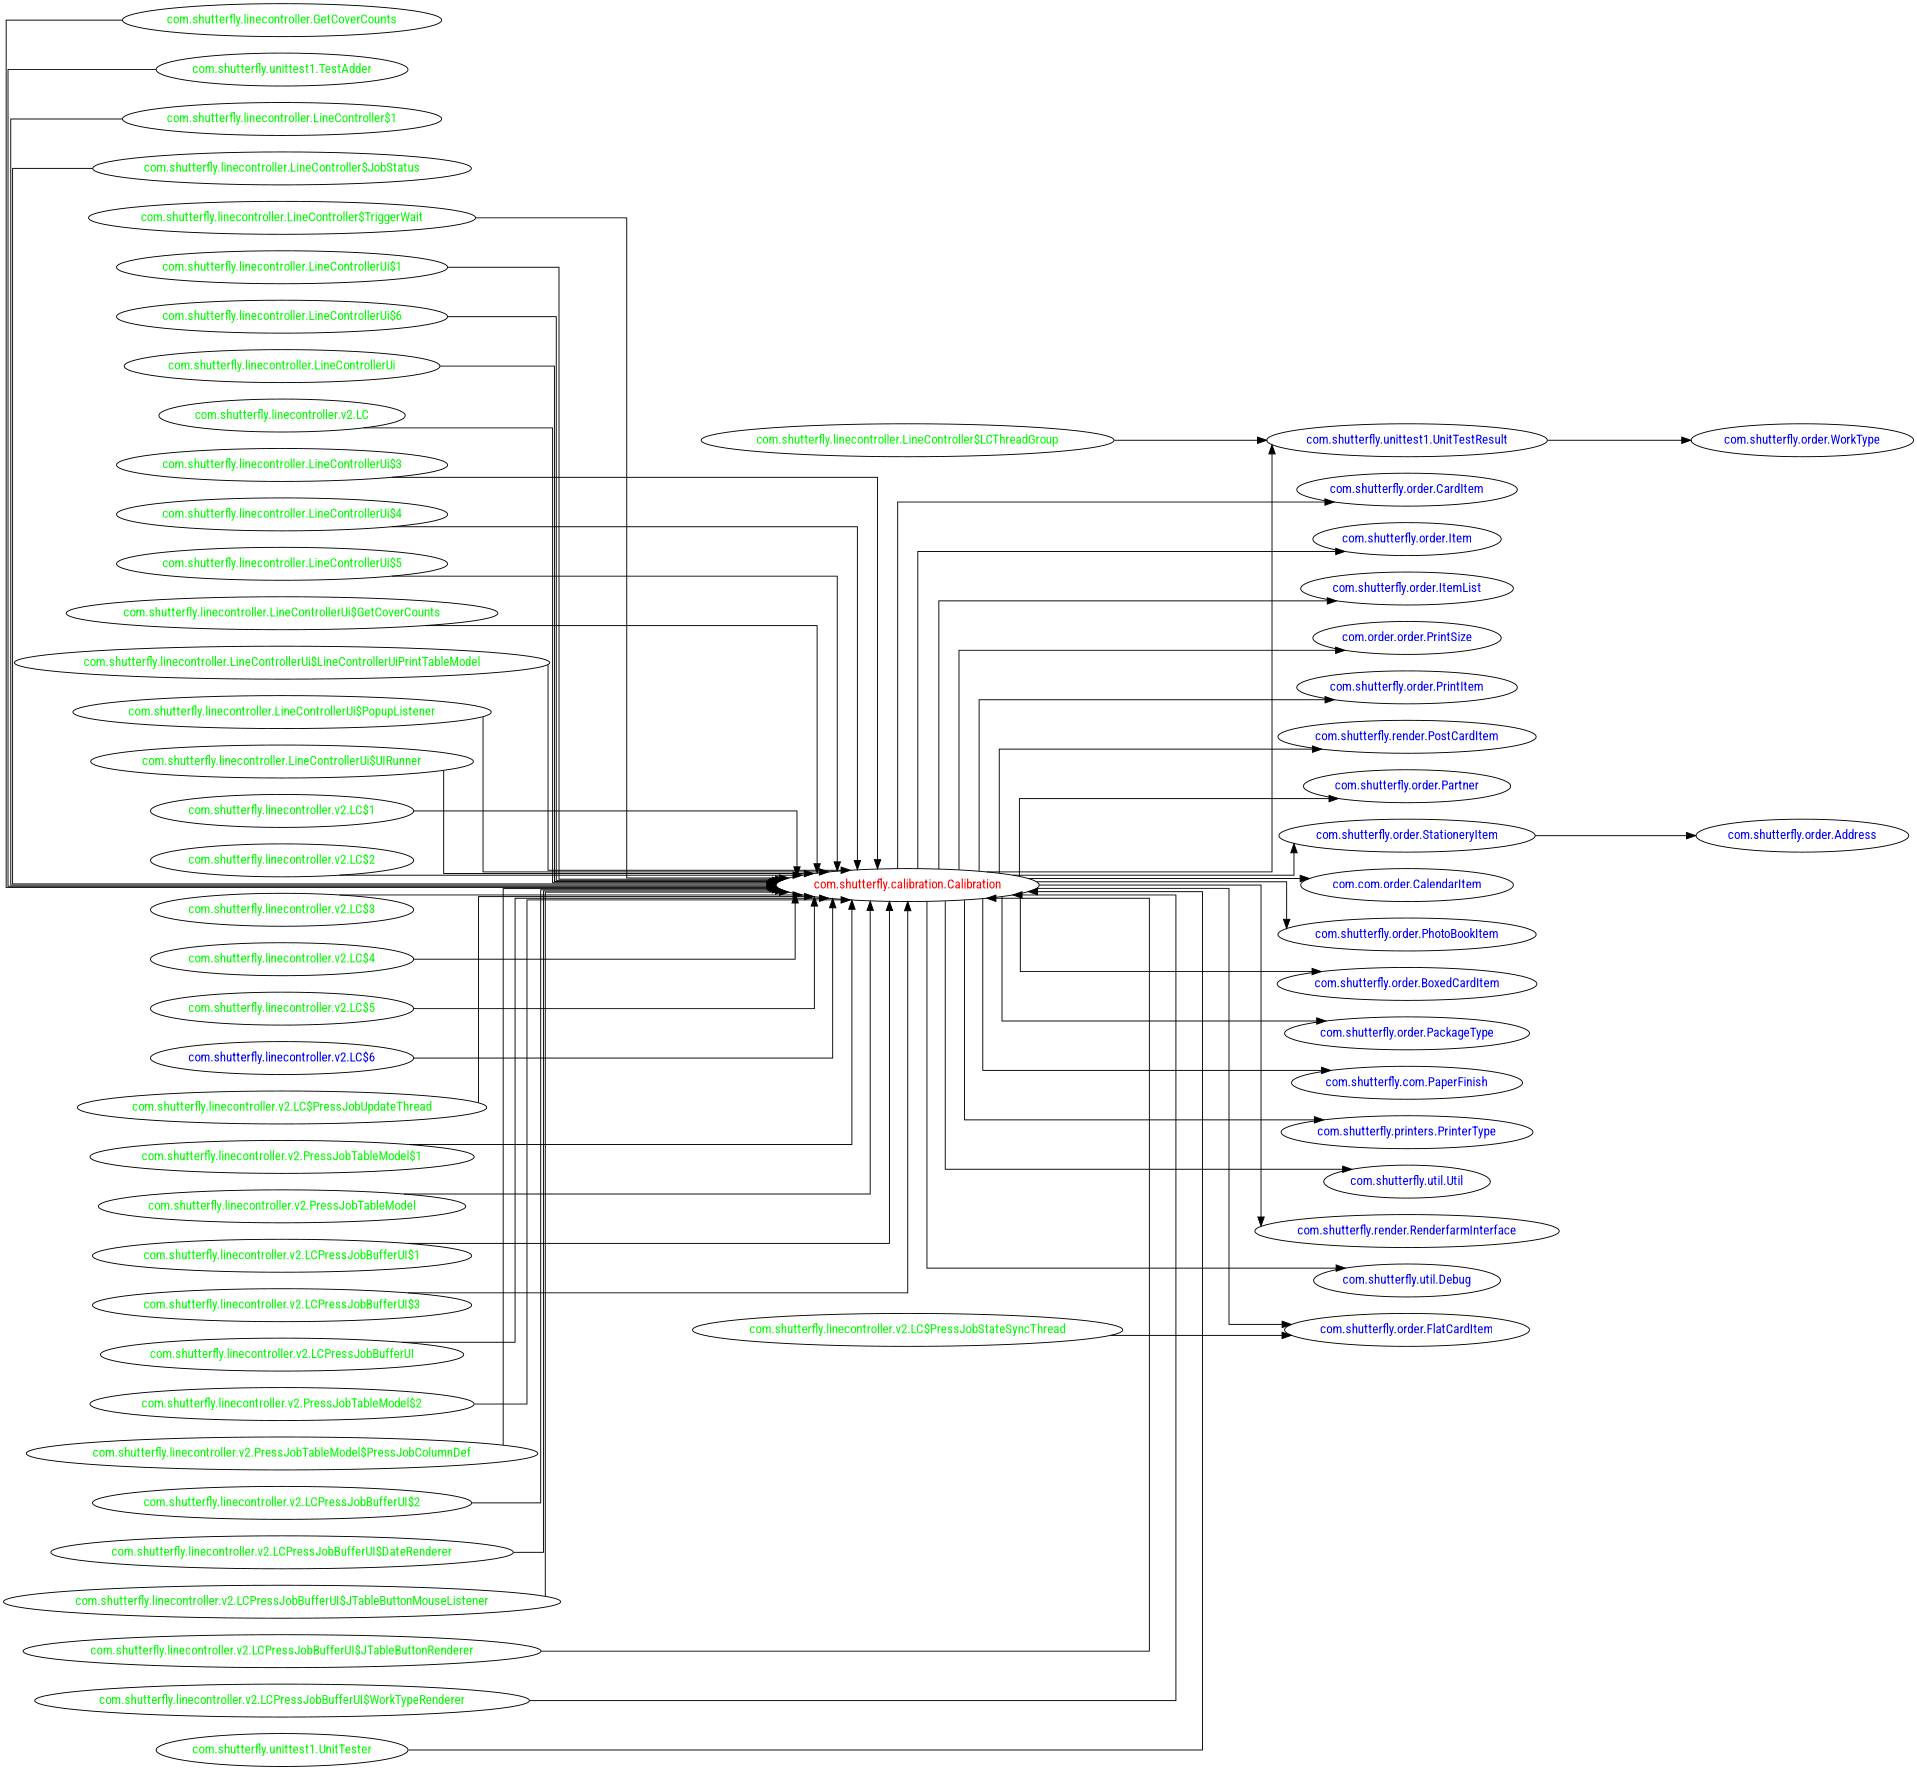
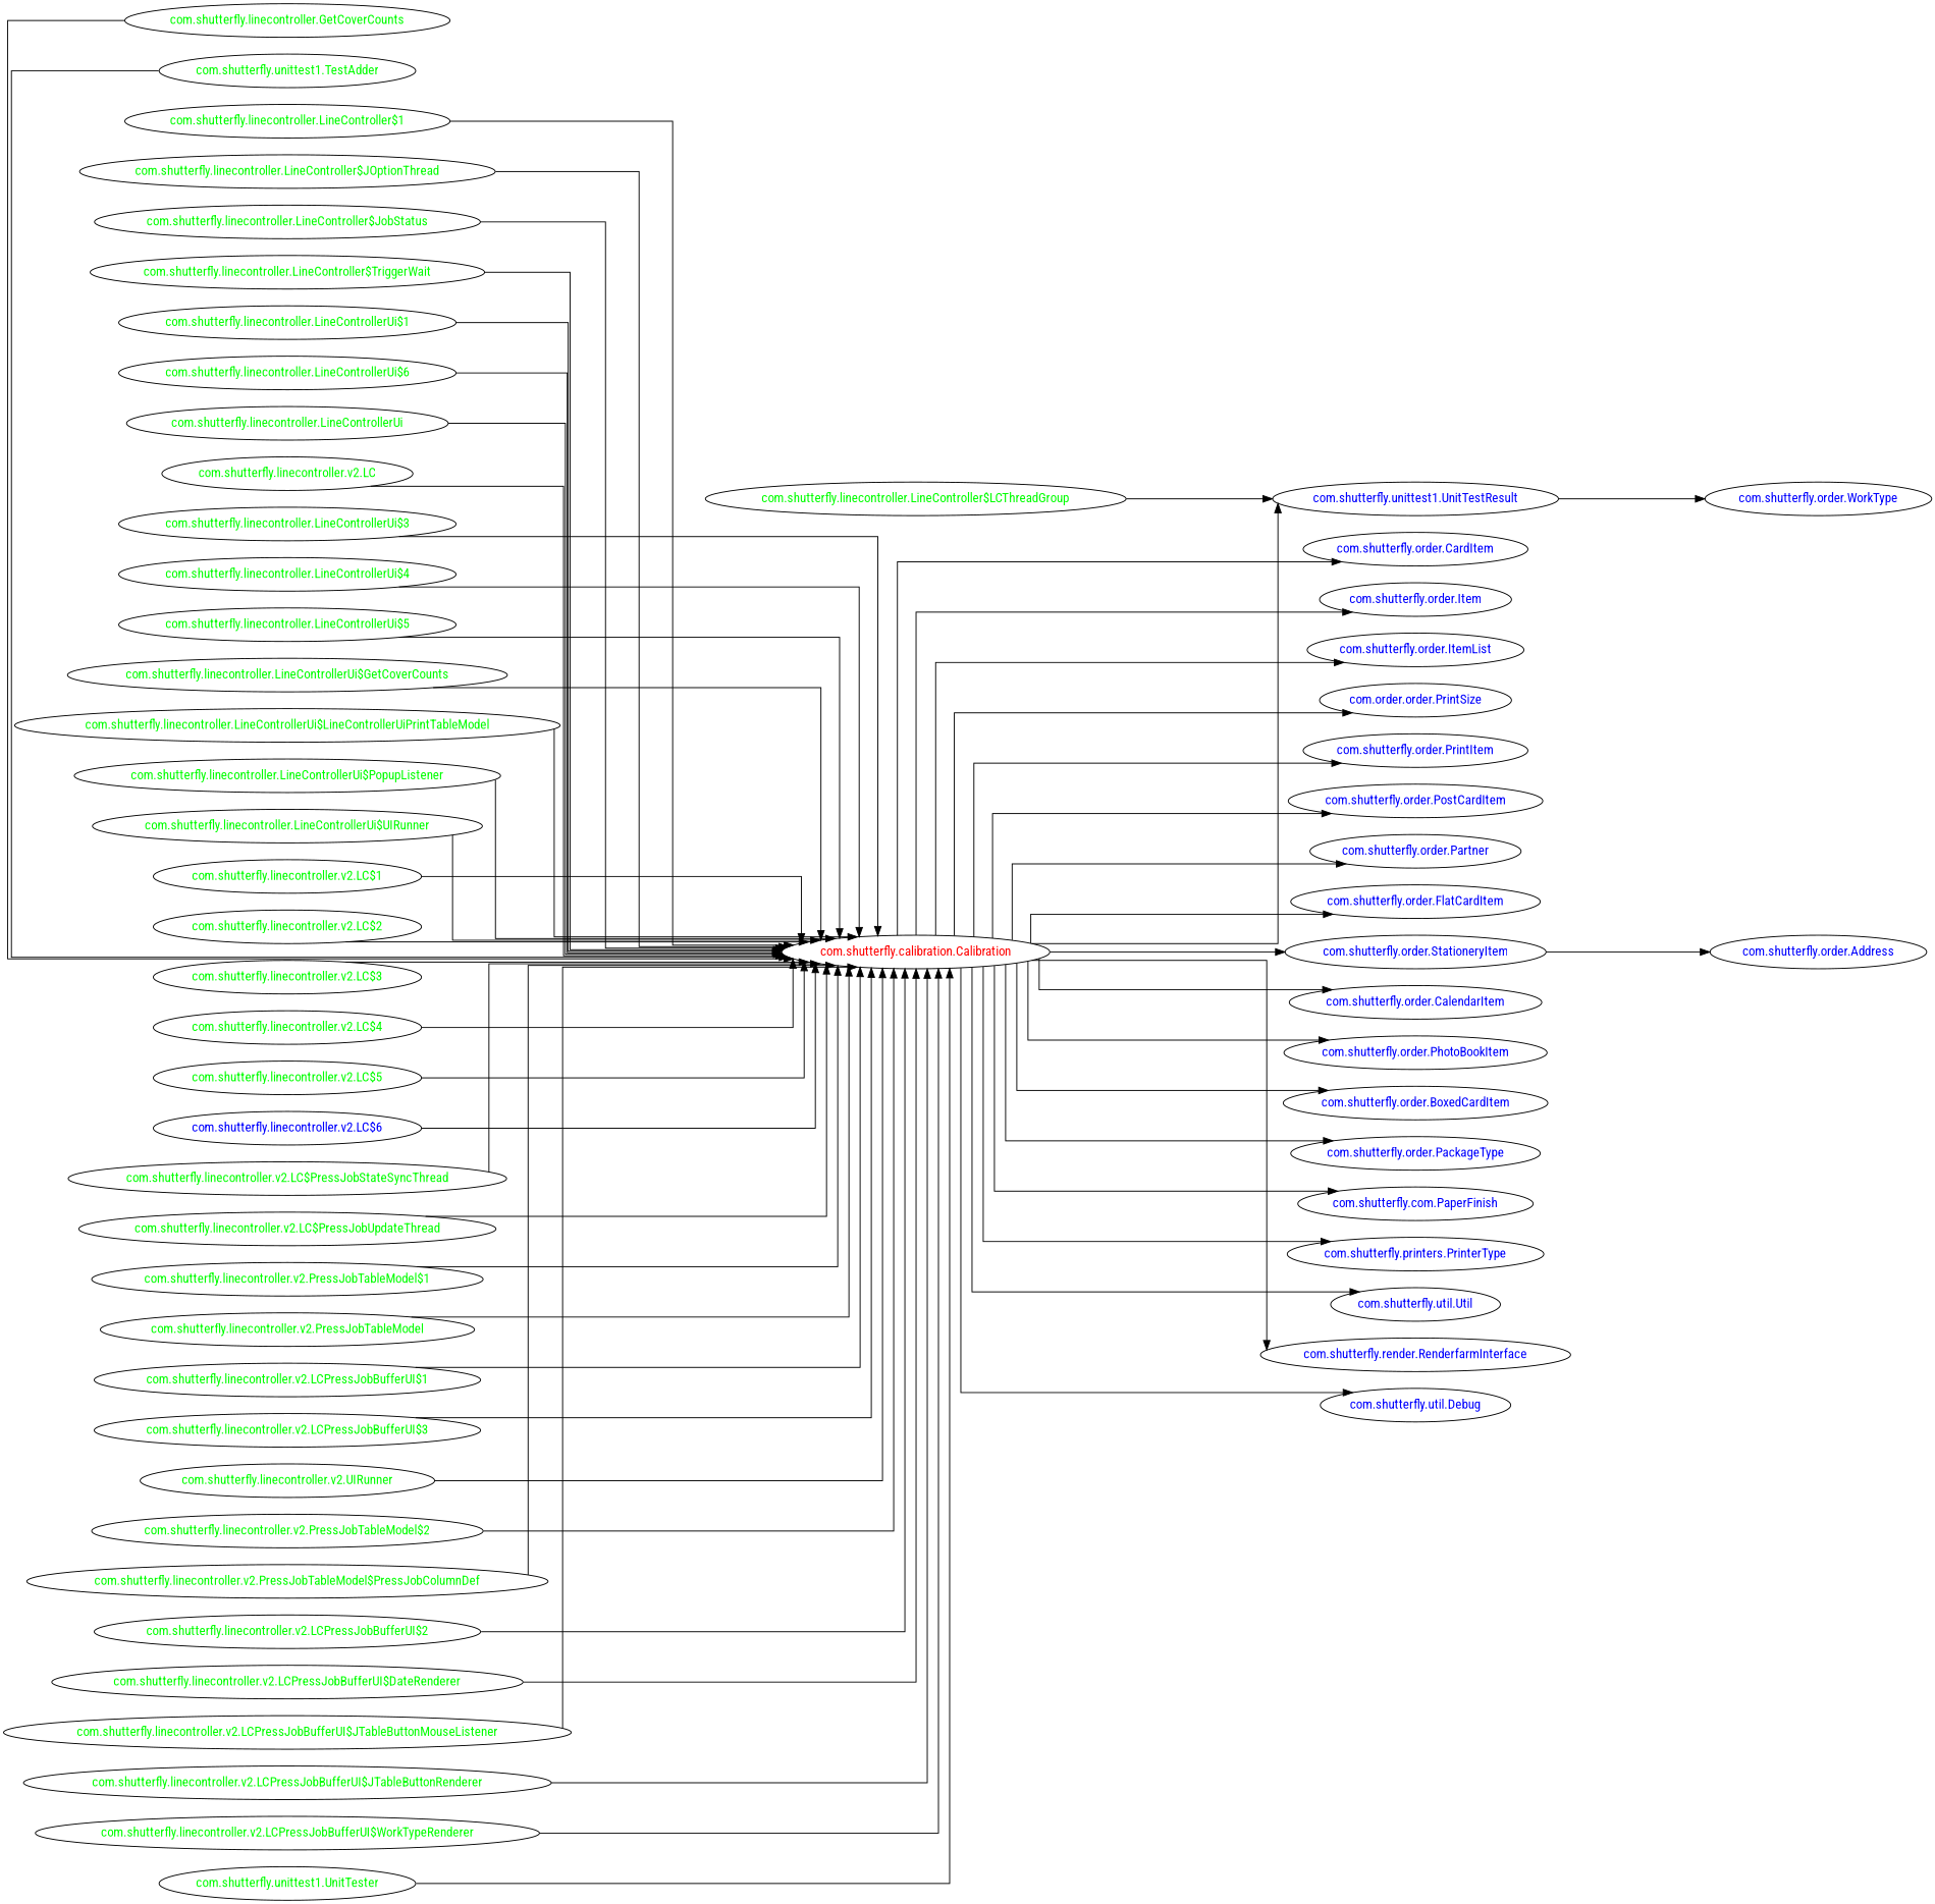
  digraph {
    concentrate=true
    fontname="Roboto Condensed"
    rankdir=LR
    ranksep=2.0
    splines=ortho
    node [fontcolor=green fontname="Roboto Condensed"]
    edge [fontname="Roboto Condensed"]
    "com.shutterfly.calibration.Calibration" [fontcolor=red]
    "com.shutterfly.order.CardItem" [fontcolor=blue]
    "com.shutterfly.order.Item" [fontcolor=blue]
    "com.shutterfly.order.ItemList" [fontcolor=blue]
    n5 [fontcolor=blue label="com.order.order.PrintSize"]
    "com.shutterfly.order.PrintItem" [fontcolor=blue]
-   "com.shutterfly.order.PostCardItem" [fontcolor=blue label="com.shutterfly.render.PostCardItem"]
+   "com.shutterfly.order.PostCardItem" [fontcolor=blue]
    "com.shutterfly.order.Partner" [fontcolor=blue]
    "com.shutterfly.unittest1.UnitTestResult" [fontcolor=blue]
    "com.shutterfly.order.FlatCardItem" [fontcolor=blue]
    "com.shutterfly.order.StationeryItem" [fontcolor=blue]
-   "com.shutterfly.order.CalendarItem" [fontcolor=blue label="com.com.order.CalendarItem"]
+   "com.shutterfly.order.CalendarItem" [fontcolor=blue]
    "com.shutterfly.order.PhotoBookItem" [fontcolor=blue]
    "com.shutterfly.order.BoxedCardItem" [fontcolor=blue]
    "com.shutterfly.order.PackageType" [fontcolor=blue]
    n16 [fontcolor=blue label="com.shutterfly.com.PaperFinish"]
    "com.shutterfly.printers.PrinterType" [fontcolor=blue]
    "com.shutterfly.util.Util" [fontcolor=blue]
    "com.shutterfly.render.RenderfarmInterface" [fontcolor=blue]
    "com.shutterfly.util.Debug" [fontcolor=blue]
    "com.shutterfly.order.WorkType" [fontcolor=blue]
    "com.shutterfly.order.Address" [fontcolor=blue]
    n23 [label="com.shutterfly.linecontroller.GetCoverCounts"]
    "com.shutterfly.unittest1.TestAdder"
    "com.shutterfly.linecontroller.LineController$1"
+   "com.shutterfly.linecontroller.LineController$JOptionThread"
    "com.shutterfly.linecontroller.LineController$JobStatus"
    "com.shutterfly.linecontroller.LineController$LCThreadGroup"
    "com.shutterfly.linecontroller.LineController$TriggerWait"
    "com.shutterfly.linecontroller.LineControllerUi$1"
    "com.shutterfly.linecontroller.LineControllerUi$6"
    "com.shutterfly.linecontroller.LineControllerUi"
    "com.shutterfly.linecontroller.v2.LC"
    "com.shutterfly.linecontroller.LineControllerUi$3"
    "com.shutterfly.linecontroller.LineControllerUi$4"
    "com.shutterfly.linecontroller.LineControllerUi$5"
    "com.shutterfly.linecontroller.LineControllerUi$GetCoverCounts"
    "com.shutterfly.linecontroller.LineControllerUi$LineControllerUiPrintTableModel"
    "com.shutterfly.linecontroller.LineControllerUi$PopupListener"
    "com.shutterfly.linecontroller.LineControllerUi$UIRunner"
    "com.shutterfly.linecontroller.v2.LC$1"
    "com.shutterfly.linecontroller.v2.LC$2"
    "com.shutterfly.linecontroller.v2.LC$3"
    "com.shutterfly.linecontroller.v2.LC$4"
    "com.shutterfly.linecontroller.v2.LC$5"
    "com.shutterfly.linecontroller.v2.LC$6" [fontcolor=blue]
    "com.shutterfly.linecontroller.v2.LC$PressJobStateSyncThread"
    "com.shutterfly.linecontroller.v2.LC$PressJobUpdateThread"
    "com.shutterfly.linecontroller.v2.PressJobTableModel$1"
    "com.shutterfly.linecontroller.v2.PressJobTableModel"
    "com.shutterfly.linecontroller.v2.LCPressJobBufferUI$1"
    "com.shutterfly.linecontroller.v2.LCPressJobBufferUI$3"
-   "com.shutterfly.linecontroller.v2.LCPressJobBufferUI"
+   "com.shutterfly.linecontroller.v2.LCPressJobBufferUI" [label="com.shutterfly.linecontroller.v2.UIRunner"]
    "com.shutterfly.linecontroller.v2.PressJobTableModel$2"
    "com.shutterfly.linecontroller.v2.PressJobTableModel$PressJobColumnDef"
    "com.shutterfly.linecontroller.v2.LCPressJobBufferUI$2"
    "com.shutterfly.linecontroller.v2.LCPressJobBufferUI$DateRenderer"
    "com.shutterfly.linecontroller.v2.LCPressJobBufferUI$JTableButtonMouseListener"
    "com.shutterfly.linecontroller.v2.LCPressJobBufferUI$JTableButtonRenderer"
    "com.shutterfly.linecontroller.v2.LCPressJobBufferUI$WorkTypeRenderer"
    "com.shutterfly.unittest1.UnitTester"
    "com.shutterfly.calibration.Calibration" -> "com.shutterfly.order.CardItem"
    "com.shutterfly.calibration.Calibration" -> "com.shutterfly.order.Item"
    "com.shutterfly.calibration.Calibration" -> "com.shutterfly.order.ItemList"
    "com.shutterfly.calibration.Calibration" -> n5
    "com.shutterfly.calibration.Calibration" -> "com.shutterfly.order.PrintItem"
    "com.shutterfly.calibration.Calibration" -> "com.shutterfly.order.PostCardItem"
    "com.shutterfly.calibration.Calibration" -> "com.shutterfly.order.Partner"
    "com.shutterfly.calibration.Calibration" -> "com.shutterfly.unittest1.UnitTestResult"
    "com.shutterfly.calibration.Calibration" -> "com.shutterfly.order.FlatCardItem"
    "com.shutterfly.calibration.Calibration" -> "com.shutterfly.order.StationeryItem"
    "com.shutterfly.calibration.Calibration" -> "com.shutterfly.order.CalendarItem"
    "com.shutterfly.calibration.Calibration" -> "com.shutterfly.order.PhotoBookItem"
    "com.shutterfly.calibration.Calibration" -> "com.shutterfly.order.BoxedCardItem"
    "com.shutterfly.calibration.Calibration" -> "com.shutterfly.order.PackageType"
    "com.shutterfly.calibration.Calibration" -> n16
    "com.shutterfly.calibration.Calibration" -> "com.shutterfly.printers.PrinterType"
    "com.shutterfly.calibration.Calibration" -> "com.shutterfly.util.Util"
    "com.shutterfly.calibration.Calibration" -> "com.shutterfly.render.RenderfarmInterface"
    "com.shutterfly.calibration.Calibration" -> "com.shutterfly.util.Debug"
    "com.shutterfly.unittest1.UnitTestResult" -> "com.shutterfly.order.WorkType"
    "com.shutterfly.order.StationeryItem" -> "com.shutterfly.order.Address"
    n23 -> "com.shutterfly.calibration.Calibration"
    "com.shutterfly.unittest1.TestAdder" -> "com.shutterfly.calibration.Calibration"
    "com.shutterfly.linecontroller.LineController$1" -> "com.shutterfly.calibration.Calibration"
+   "com.shutterfly.linecontroller.LineController$JOptionThread" -> "com.shutterfly.calibration.Calibration"
    "com.shutterfly.linecontroller.LineController$JobStatus" -> "com.shutterfly.calibration.Calibration"
    "com.shutterfly.linecontroller.LineController$LCThreadGroup" -> "com.shutterfly.unittest1.UnitTestResult"
    "com.shutterfly.linecontroller.LineController$TriggerWait" -> "com.shutterfly.calibration.Calibration"
    "com.shutterfly.linecontroller.LineControllerUi$1" -> "com.shutterfly.calibration.Calibration"
    "com.shutterfly.linecontroller.LineControllerUi$6" -> "com.shutterfly.calibration.Calibration"
    "com.shutterfly.linecontroller.LineControllerUi" -> "com.shutterfly.calibration.Calibration"
    "com.shutterfly.linecontroller.v2.LC" -> "com.shutterfly.calibration.Calibration"
    "com.shutterfly.linecontroller.LineControllerUi$3" -> "com.shutterfly.calibration.Calibration"
    "com.shutterfly.linecontroller.LineControllerUi$4" -> "com.shutterfly.calibration.Calibration"
    "com.shutterfly.linecontroller.LineControllerUi$5" -> "com.shutterfly.calibration.Calibration"
    "com.shutterfly.linecontroller.LineControllerUi$GetCoverCounts" -> "com.shutterfly.calibration.Calibration"
    "com.shutterfly.linecontroller.LineControllerUi$LineControllerUiPrintTableModel" -> "com.shutterfly.calibration.Calibration"
    "com.shutterfly.linecontroller.LineControllerUi$PopupListener" -> "com.shutterfly.calibration.Calibration"
    "com.shutterfly.linecontroller.LineControllerUi$UIRunner" -> "com.shutterfly.calibration.Calibration"
    "com.shutterfly.linecontroller.v2.LC$1" -> "com.shutterfly.calibration.Calibration"
    "com.shutterfly.linecontroller.v2.LC$2" -> "com.shutterfly.calibration.Calibration"
    "com.shutterfly.linecontroller.v2.LC$3" -> "com.shutterfly.calibration.Calibration"
    "com.shutterfly.linecontroller.v2.LC$4" -> "com.shutterfly.calibration.Calibration"
    "com.shutterfly.linecontroller.v2.LC$5" -> "com.shutterfly.calibration.Calibration"
    "com.shutterfly.linecontroller.v2.LC$6" -> "com.shutterfly.calibration.Calibration"
-   "com.shutterfly.linecontroller.v2.LC$PressJobStateSyncThread" -> "com.shutterfly.order.FlatCardItem"
+   "com.shutterfly.linecontroller.v2.LC$PressJobStateSyncThread" -> "com.shutterfly.calibration.Calibration"
    "com.shutterfly.linecontroller.v2.LC$PressJobUpdateThread" -> "com.shutterfly.calibration.Calibration"
    "com.shutterfly.linecontroller.v2.PressJobTableModel$1" -> "com.shutterfly.calibration.Calibration"
    "com.shutterfly.linecontroller.v2.PressJobTableModel" -> "com.shutterfly.calibration.Calibration"
    "com.shutterfly.linecontroller.v2.LCPressJobBufferUI$1" -> "com.shutterfly.calibration.Calibration"
    "com.shutterfly.linecontroller.v2.LCPressJobBufferUI$3" -> "com.shutterfly.calibration.Calibration"
    "com.shutterfly.linecontroller.v2.LCPressJobBufferUI" -> "com.shutterfly.calibration.Calibration"
    "com.shutterfly.linecontroller.v2.PressJobTableModel$2" -> "com.shutterfly.calibration.Calibration"
    "com.shutterfly.linecontroller.v2.PressJobTableModel$PressJobColumnDef" -> "com.shutterfly.calibration.Calibration"
    "com.shutterfly.linecontroller.v2.LCPressJobBufferUI$2" -> "com.shutterfly.calibration.Calibration"
    "com.shutterfly.linecontroller.v2.LCPressJobBufferUI$DateRenderer" -> "com.shutterfly.calibration.Calibration"
    "com.shutterfly.linecontroller.v2.LCPressJobBufferUI$JTableButtonMouseListener" -> "com.shutterfly.calibration.Calibration"
    "com.shutterfly.linecontroller.v2.LCPressJobBufferUI$JTableButtonRenderer" -> "com.shutterfly.calibration.Calibration"
    "com.shutterfly.linecontroller.v2.LCPressJobBufferUI$WorkTypeRenderer" -> "com.shutterfly.calibration.Calibration"
    "com.shutterfly.unittest1.UnitTester" -> "com.shutterfly.calibration.Calibration"
  }
